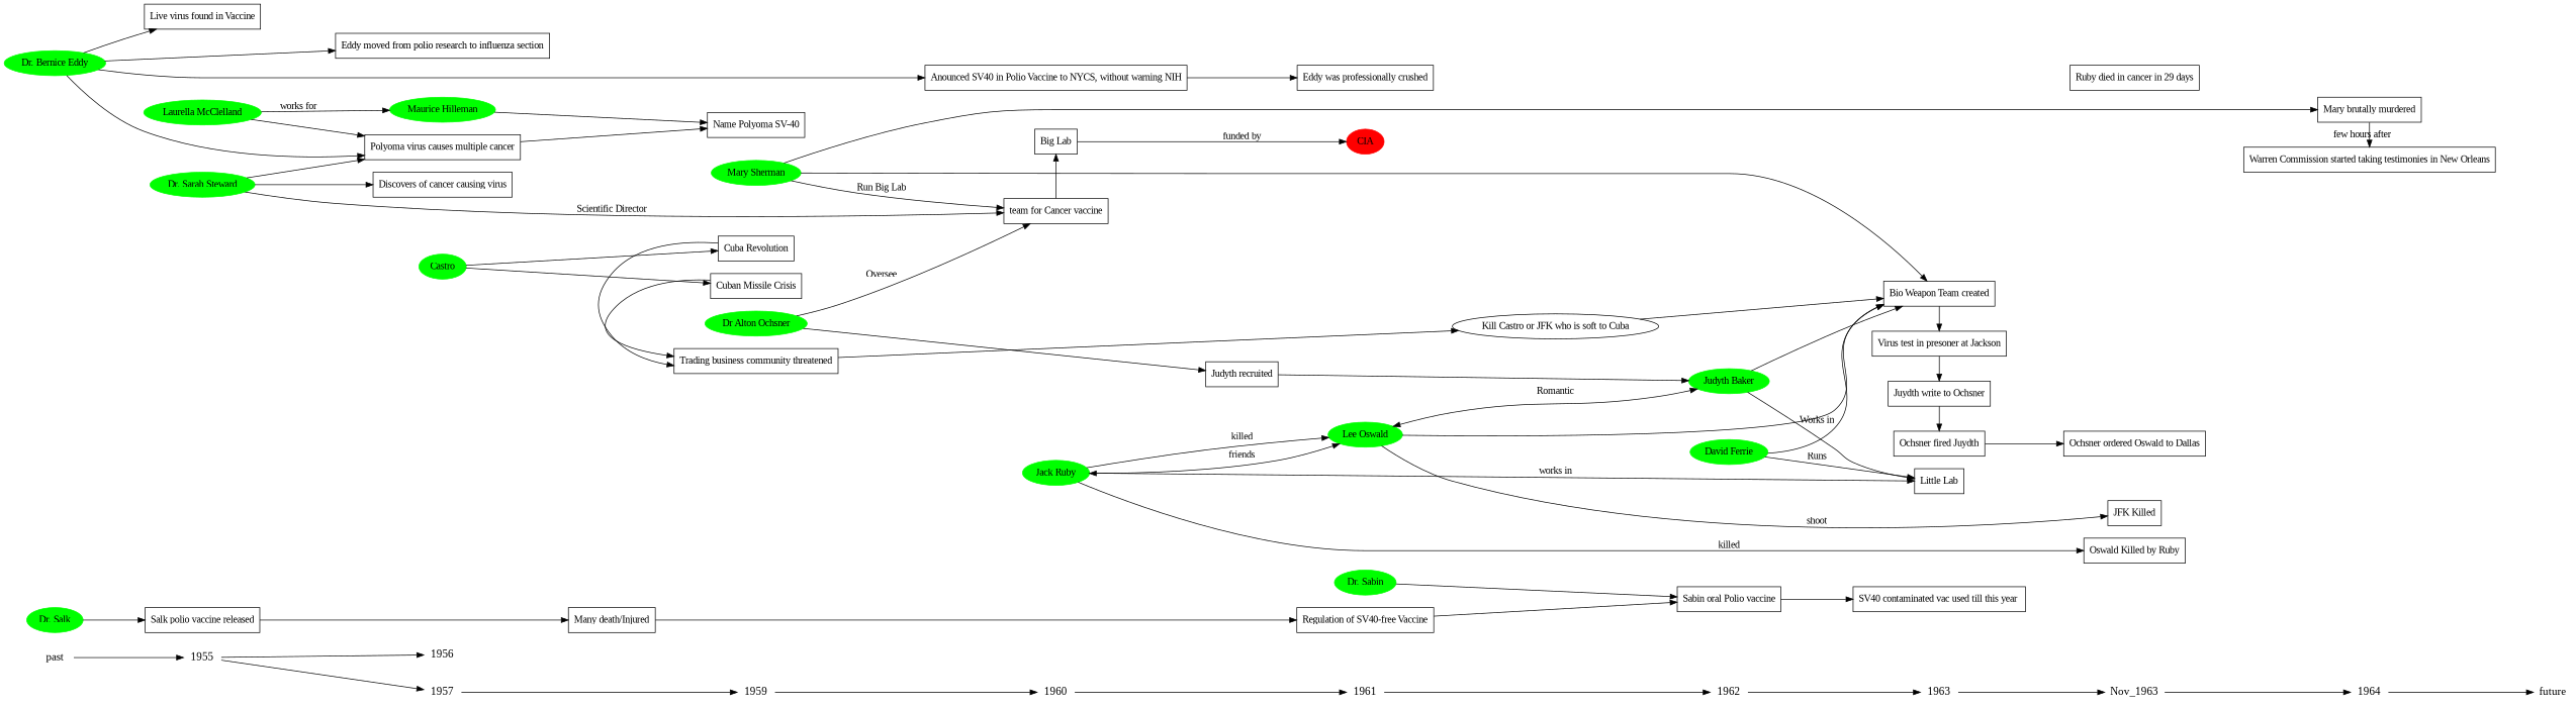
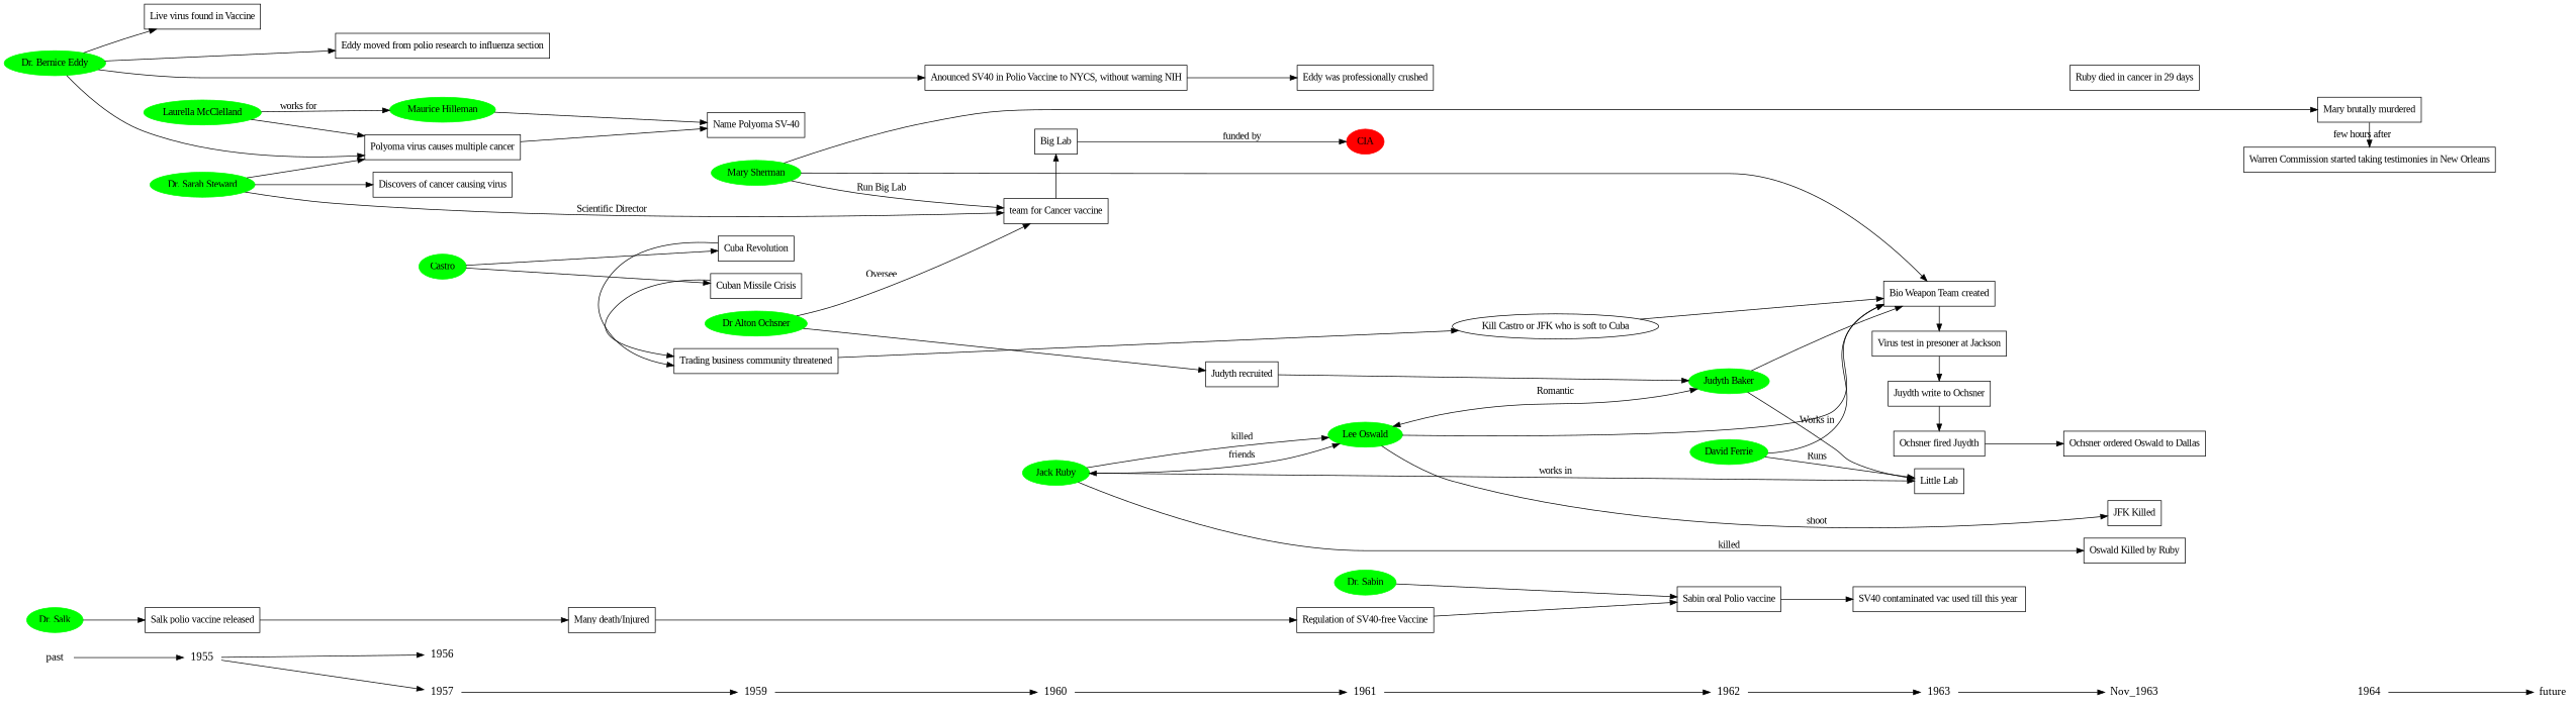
  digraph {
    fontname="Liberation Serif"
    rankdir=LR
    ranksep=.75
    node [fontname="Liberation Serif" shape=box]
    edge [fontname="Liberation Serif"]
    past [fontsize=16 shape=plaintext]
    1955 [fontsize=16 shape=plaintext]
    1956 [fontsize=16 shape=plaintext]
    1957 [fontsize=16 shape=plaintext]
    1959 [fontsize=16 shape=plaintext]
    1960 [fontsize=16 shape=plaintext]
    1961 [fontsize=16 shape=plaintext]
    1962 [fontsize=16 shape=plaintext]
    1963 [fontsize=16 shape=plaintext]
    Nov_1963 [fontsize=16 shape=plaintext]
    1964 [fontsize=16 shape=plaintext]
    future [fontsize=16 shape=plaintext]
    n13 [label="Salk polio vaccine released"]
    n14 [label="Live virus found in Vaccine"]
    n15 [label="Eddy moved from polio research to influenza section"]
    n16 [label="Discovers of cancer causing virus"]
    n17 [label="Name Polyoma SV-40"]
    n18 [label="Cuba Revolution"]
    n19 [label="Trading business community threatened"]
    n20 [label="Cuban Missile Crisis"]
    n21 [label="Anounced SV40 in Polio Vaccine to NYCS, without warning NIH"]
    n22 [label="team for Cancer vaccine"]
    n23 [label="Big Lab"]
    n24 [label="Regulation of SV40-free Vaccine"]
    n25 [label="Sabin oral Polio vaccine"]
    n26 [label="SV40 contaminated vac used till this year "]
    n27 [label="Bio Weapon Team created"]
    n28 [label="Little Lab"]
    n29 [label="Virus test in presoner at Jackson"]
    n30 [label="Juydth write to Ochsner"]
    n31 [label="Ochsner fired Juydth"]
    n32 [label="JFK Killed"]
    n33 [label="Oswald Killed by Ruby"]
    n34 [label="Ruby died in cancer in 29 days"]
    n35 [label="Mary brutally murdered"]
    n36 [label="Warren Commission started taking testimonies in New Orleans"]
    n37 [label="Many death/Injured"]
    "Kill Castro or JFK who is soft to Cuba" [shape=""]
    n39 [label="Eddy was professionally crushed"]
    n40 [color=red label=CIA shape=ellipse style=filled]
    n41 [label="Ochsner ordered Oswald to Dallas"]
    n42 [color=green label="Dr. Salk" shape=ellipse style=filled]
    n43 [color=green label="Dr. Bernice Eddy" shape=ellipse style=filled]
    n44 [label="Polyoma virus causes multiple cancer"]
    n45 [color=green label="Dr. Sarah Steward" shape=ellipse style=filled]
    n46 [color=green label="Dr. Sabin" shape=ellipse style=filled]
    n47 [color=green label="Mary Sherman" shape=ellipse style=filled]
    n48 [color=green label="David Ferrie" shape=ellipse style=filled]
    n49 [color=green label=Castro shape=ellipse style=filled]
    n50 [color=green label="Maurice Hilleman" shape=ellipse style=filled]
    n51 [color=green label="Laurella McClelland" shape=ellipse style=filled]
    n52 [color=green label="Dr Alton Ochsner" shape=ellipse style=filled]
    n53 [label="Judyth recruited"]
    n54 [color=green label="Judyth Baker" shape=ellipse style=filled]
    n55 [color=green label="Lee Oswald" shape=ellipse style=filled]
    n56 [color=green label="Jack Ruby" shape=ellipse style=filled]
    subgraph sub_1 {
      past
      1955
      1956
      1957
      1959
      1960
      1961
      1962
      1963
      Nov_1963
      1964
      future
    }
    subgraph sub_2 {
      rank=same
      1955
      n13
      n14
    }
    subgraph sub_3 {
      rank=same
      1956
      n15
      n16
    }
    subgraph sub_4 {
      rank=same
      1959
      n17
      n18
      n19
      n20
    }
    subgraph sub_5 {
      rank=same
      1960
      n21
      n22
      n23
    }
    subgraph sub_6 {
      rank=same
      1961
      n24
    }
    subgraph sub_7 {
      rank=same
      1962
      n25
    }
    subgraph sub_8 {
      rank=same
      1963
      n26
      n27
      n28
      n29
      n30
      n31
    }
    subgraph sub_9 {
      rank=same
      Nov_1963
      n32
      n33
      n34
    }
    subgraph sub_10 {
      rank=same
      1964
      n35
      n36
    }
    past -> 1955
    1955 -> 1956
    1955 -> 1957
    1957 -> 1959
    1959 -> 1960
    1960 -> 1961
    1961 -> 1962
    1962 -> 1963
    1963 -> Nov_1963
-   Nov_1963 -> 1964
    1964 -> future
    n13 -> n37
    n18 -> n19
    n19 -> "Kill Castro or JFK who is soft to Cuba"
    n20 -> n19
    n21 -> n39
    n22 -> n23
    n23 -> n40 [label="funded by"]
    n24 -> n25
    n25 -> n26
    n27 -> n29
    n29 -> n30
    n30 -> n31
    n31 -> n41
    n35 -> n36 [label="few hours after"]
    n37 -> n24
    "Kill Castro or JFK who is soft to Cuba" -> n27
    n42 -> n13
    n43 -> n14
    n43 -> n15
    n43 -> n21
    n43 -> n44
    n44 -> n17
    n45 -> n16
    n45 -> n22 [label="Scientific Director"]
    n45 -> n44
    n46 -> n25
    n47 -> n22 [label="Run Big Lab"]
    n47 -> n27
    n47 -> n35
    n48 -> n27
    n48 -> n28 [label=Runs]
    n49 -> n18
    n49 -> n20
    n50 -> n17
    n51 -> n44
    n51 -> n50 [label="works for"]
    n52 -> n22 [label=Oversee]
    n52 -> n53
    n53 -> n54
    n54 -> n27
    n54 -> n28 [label="Works in"]
    n55 -> n27
    n55 -> n32 [label=shoot]
    n55 -> n54 [dir=both label=Romantic]
    n56 -> n28 [label="works in"]
    n56 -> n33 [label=killed]
    n56 -> n55 [dir=both label=friends]
    n56 -> n55 [label=killed]
  }
